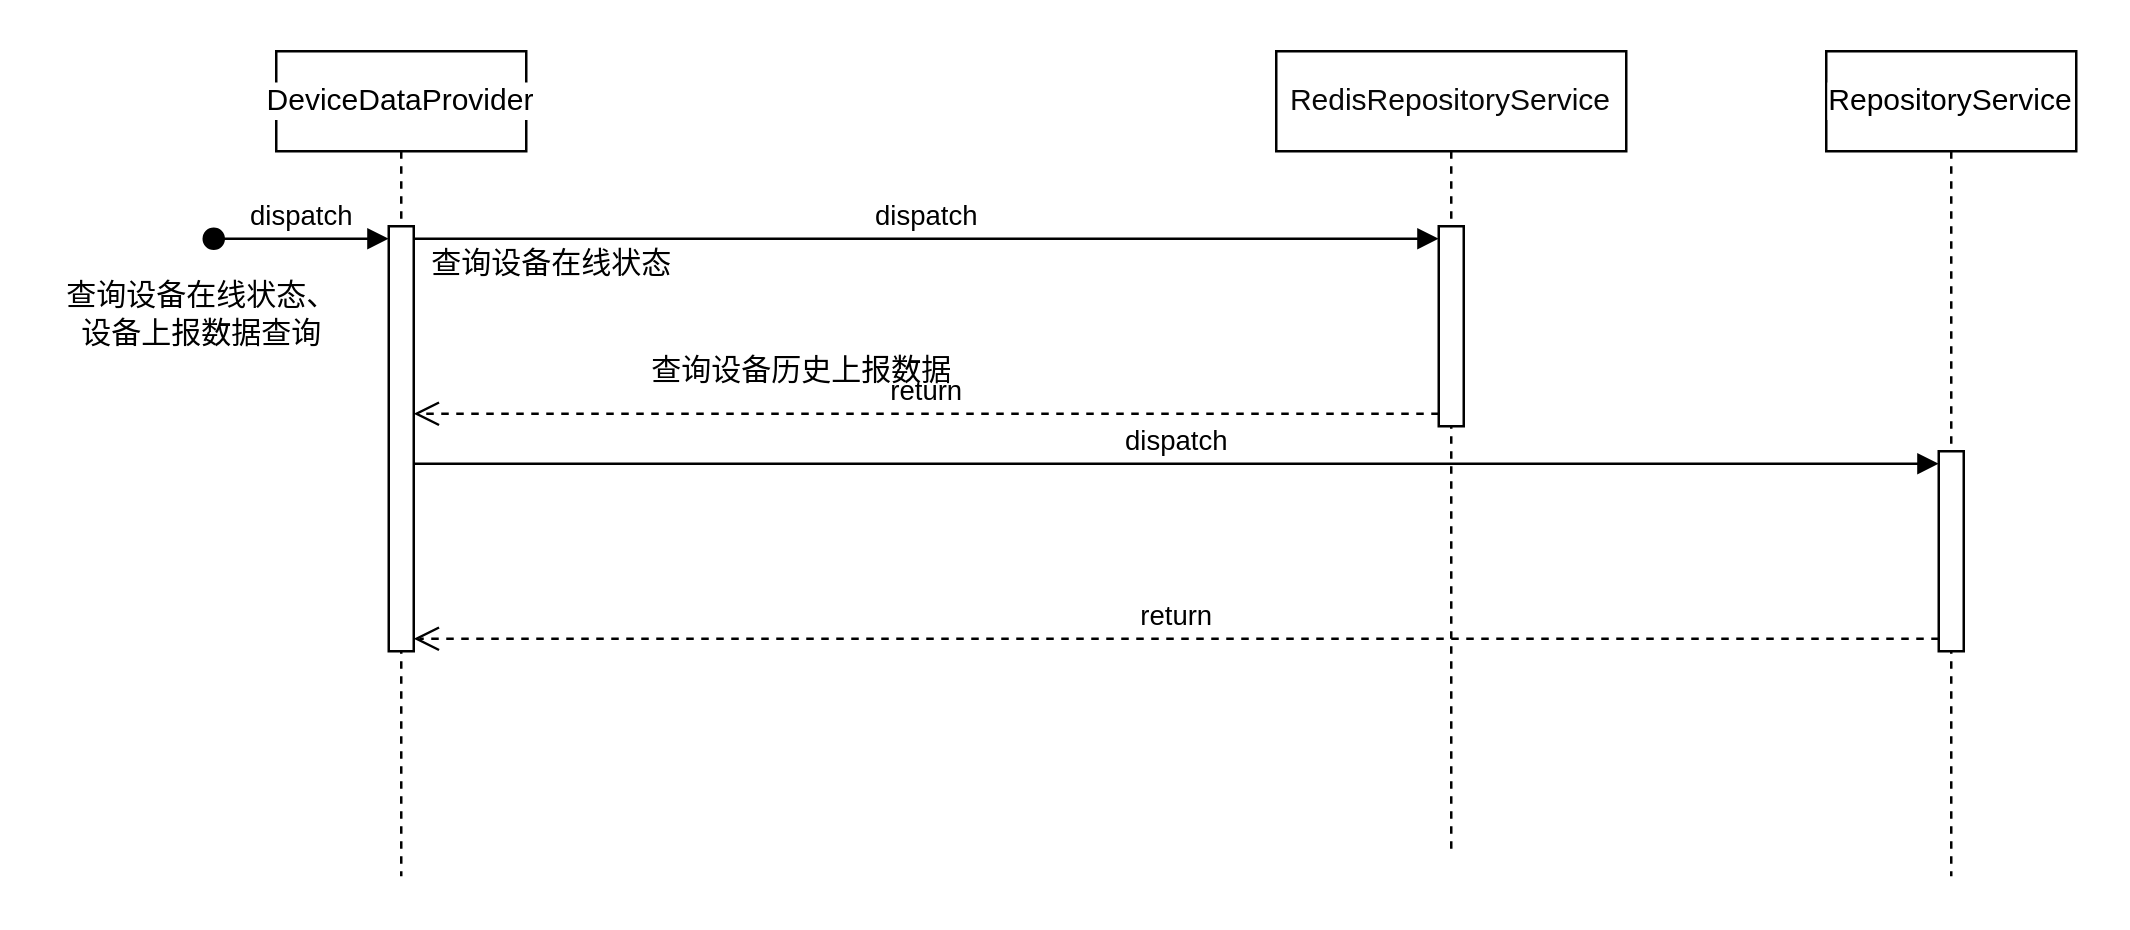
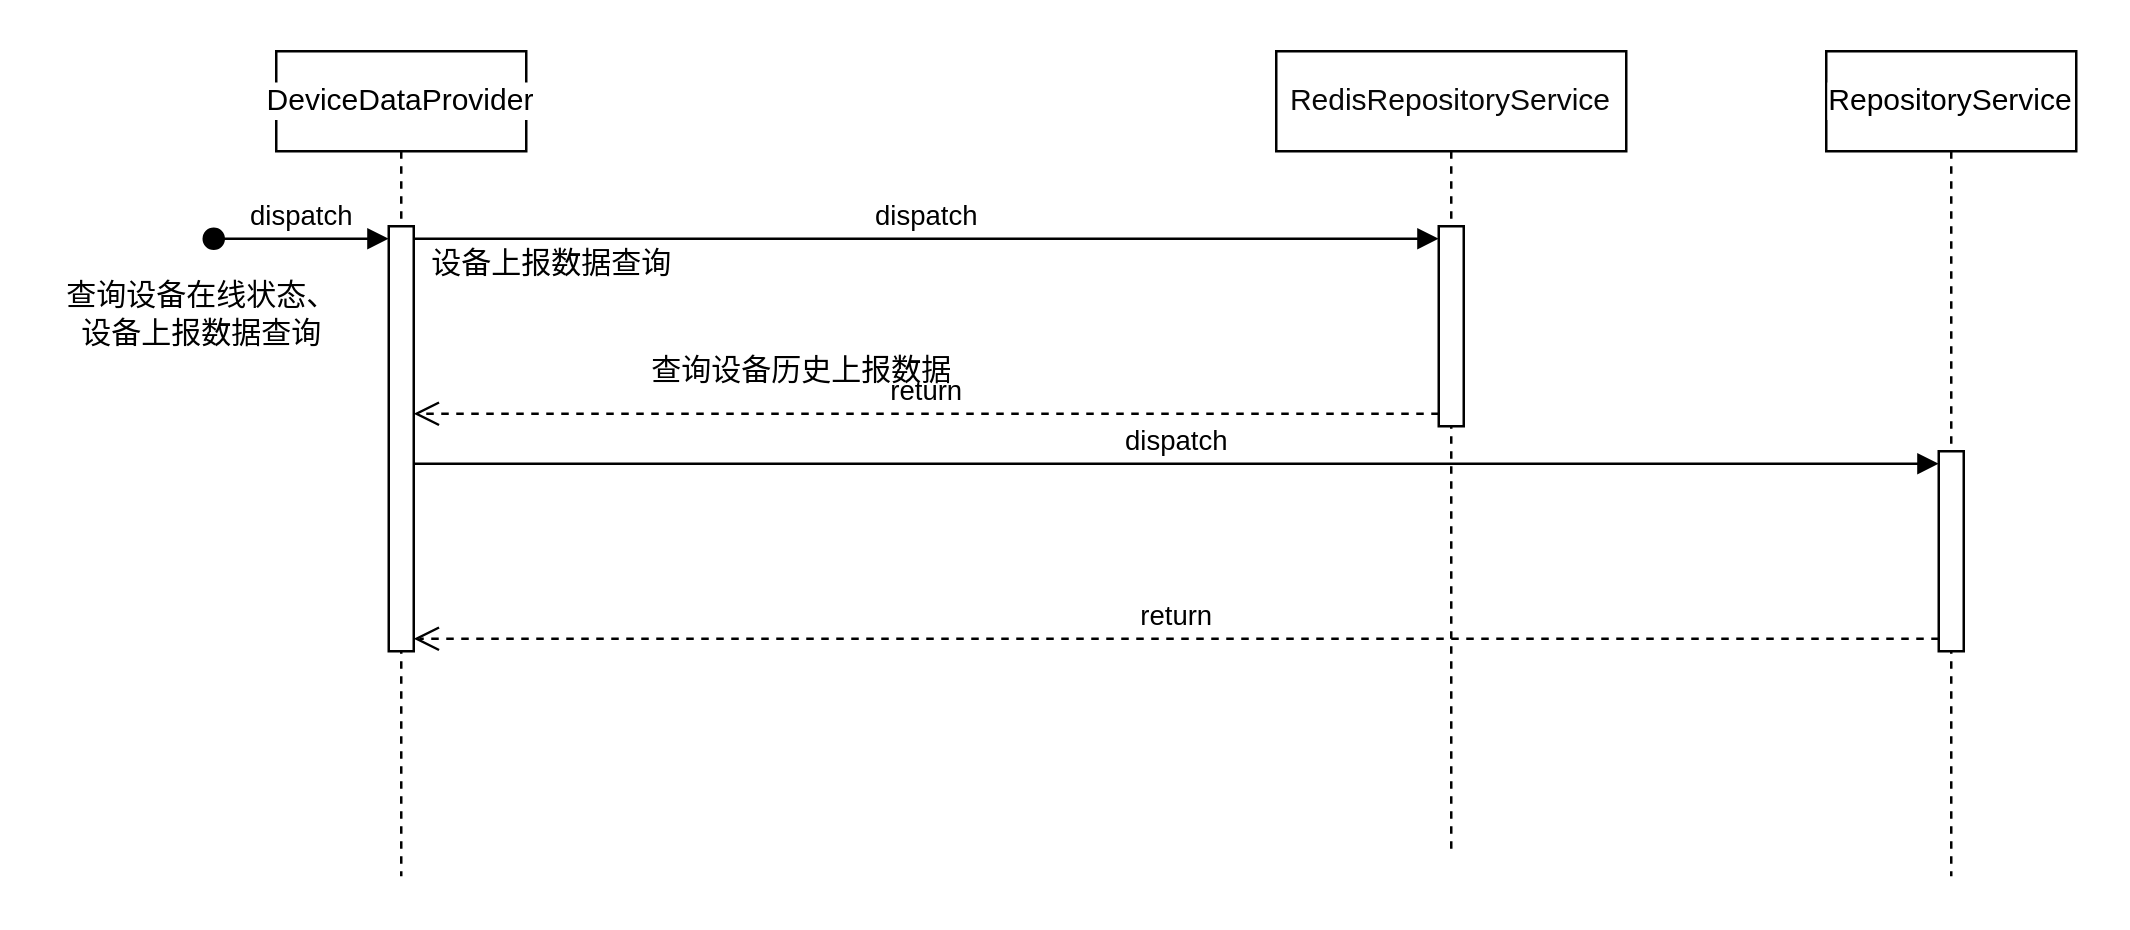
  <mxCell id="0" />
  <mxCell id="1" parent="0" />
  <mxCell id="2" value="&lt;div style=&quot;background-color:#ffffff;color:#080808&quot;&gt;&lt;pre style=&quot;&quot;&gt;&lt;font style=&quot;font-size: 12px;&quot; face=&quot;Helvetica&quot;&gt;RedisRepositoryService&lt;/font&gt;&lt;/pre&gt;&lt;/div&gt;" style="shape=umlLifeline;perimeter=lifelinePerimeter;whiteSpace=wrap;html=1;container=1;dropTarget=0;collapsible=0;recursiveResize=0;outlineConnect=0;portConstraint=eastwest;newEdgeStyle={&quot;curved&quot;:0,&quot;rounded&quot;:0};" parent="1" vertex="1"><mxGeometry x="510" y="20" width="140" height="320" as="geometry" /></mxCell>
  <mxCell id="3" value="" style="html=1;points=[[0,0,0,0,5],[0,1,0,0,-5],[1,0,0,0,5],[1,1,0,0,-5]];perimeter=orthogonalPerimeter;outlineConnect=0;targetShapes=umlLifeline;portConstraint=eastwest;newEdgeStyle={&quot;curved&quot;:0,&quot;rounded&quot;:0};" parent="2" vertex="1"><mxGeometry x="65" y="70" width="10" height="80" as="geometry" /></mxCell>
  <mxCell id="4" value="&lt;div style=&quot;background-color:#ffffff;color:#080808&quot;&gt;&lt;pre style=&quot;&quot;&gt;&lt;span style=&quot;color: rgb(0, 0, 0);&quot;&gt;&lt;font style=&quot;font-size: 12px;&quot; face=&quot;Helvetica&quot;&gt;RepositoryService&lt;/font&gt;&lt;/span&gt;&lt;/pre&gt;&lt;/div&gt;" style="shape=umlLifeline;perimeter=lifelinePerimeter;whiteSpace=wrap;html=1;container=1;dropTarget=0;collapsible=0;recursiveResize=0;outlineConnect=0;portConstraint=eastwest;newEdgeStyle={&quot;curved&quot;:0,&quot;rounded&quot;:0};" parent="1" vertex="1"><mxGeometry x="730" y="20" width="100" height="330" as="geometry" /></mxCell>
  <mxCell id="5" value="" style="html=1;points=[[0,0,0,0,5],[0,1,0,0,-5],[1,0,0,0,5],[1,1,0,0,-5]];perimeter=orthogonalPerimeter;outlineConnect=0;targetShapes=umlLifeline;portConstraint=eastwest;newEdgeStyle={&quot;curved&quot;:0,&quot;rounded&quot;:0};" parent="4" vertex="1"><mxGeometry x="45" y="160" width="10" height="80" as="geometry" /></mxCell>
  <mxCell id="6" value="&lt;div style=&quot;background-color:#ffffff;color:#080808&quot;&gt;&lt;pre style=&quot;&quot;&gt;&lt;span style=&quot;color: rgb(0, 0, 0);&quot;&gt;&lt;font style=&quot;font-size: 12px;&quot; face=&quot;Helvetica&quot;&gt;DeviceDataProvider&lt;/font&gt;&lt;/span&gt;&lt;/pre&gt;&lt;/div&gt;" style="shape=umlLifeline;perimeter=lifelinePerimeter;whiteSpace=wrap;html=1;container=1;dropTarget=0;collapsible=0;recursiveResize=0;outlineConnect=0;portConstraint=eastwest;newEdgeStyle={&quot;curved&quot;:0,&quot;rounded&quot;:0};" parent="1" vertex="1"><mxGeometry x="110" y="20" width="100" height="330" as="geometry" /></mxCell>
  <mxCell id="7" value="" style="html=1;points=[[0,0,0,0,5],[0,1,0,0,-5],[1,0,0,0,5],[1,1,0,0,-5]];perimeter=orthogonalPerimeter;outlineConnect=0;targetShapes=umlLifeline;portConstraint=eastwest;newEdgeStyle={&quot;curved&quot;:0,&quot;rounded&quot;:0};" parent="6" vertex="1"><mxGeometry x="45" y="70" width="10" height="170" as="geometry" /></mxCell>
  <mxCell id="8" value="dispatch" style="html=1;verticalAlign=bottom;startArrow=oval;endArrow=block;startSize=8;curved=0;rounded=0;entryX=0;entryY=0;entryDx=0;entryDy=5;" parent="6" target="7" edge="1"><mxGeometry relative="1" as="geometry"><mxPoint x="-25" y="75" as="sourcePoint" /></mxGeometry></mxCell>
  <mxCell id="9" value="查询设备在线状态、&lt;div&gt;设备上报数据查询&lt;/div&gt;" style="text;html=1;align=center;verticalAlign=middle;resizable=0;points=[];autosize=1;strokeColor=none;fillColor=none;" parent="1" vertex="1"><mxGeometry x="20" y="105" width="120" height="40" as="geometry" /></mxCell>
  <mxCell id="10" value="dispatch" style="html=1;verticalAlign=bottom;endArrow=block;curved=0;rounded=0;entryX=0;entryY=0;entryDx=0;entryDy=5;exitX=1;exitY=0;exitDx=0;exitDy=5;exitPerimeter=0;" parent="1" source="7" target="3" edge="1"><mxGeometry relative="1" as="geometry"><mxPoint x="505" y="90" as="sourcePoint" /></mxGeometry></mxCell>
  <mxCell id="11" value="return" style="html=1;verticalAlign=bottom;endArrow=open;dashed=1;endSize=8;curved=0;rounded=0;exitX=0;exitY=1;exitDx=0;exitDy=-5;" parent="1" source="3" target="7" edge="1"><mxGeometry relative="1" as="geometry"><mxPoint x="505" y="160" as="targetPoint" /></mxGeometry></mxCell>
- <mxCell id="12" value="查询设备在线状态" style="text;html=1;align=center;verticalAlign=middle;resizable=0;points=[];autosize=1;strokeColor=none;fillColor=none;" parent="1" vertex="1"><mxGeometry x="160" y="90" width="120" height="30" as="geometry" /></mxCell>
+ <mxCell id="12" value="设备上报数据查询" style="text;html=1;align=center;verticalAlign=middle;resizable=0;points=[];autosize=1;strokeColor=none;fillColor=none;" parent="1" vertex="1"><mxGeometry x="160" y="90" width="120" height="30" as="geometry" /></mxCell>
  <mxCell id="13" value="dispatch" style="html=1;verticalAlign=bottom;endArrow=block;curved=0;rounded=0;entryX=0;entryY=0;entryDx=0;entryDy=5;" parent="1" source="7" target="5" edge="1"><mxGeometry relative="1" as="geometry"><mxPoint x="705" y="185" as="sourcePoint" /></mxGeometry></mxCell>
  <mxCell id="14" value="return" style="html=1;verticalAlign=bottom;endArrow=open;dashed=1;endSize=8;curved=0;rounded=0;exitX=0;exitY=1;exitDx=0;exitDy=-5;" parent="1" source="5" target="7" edge="1"><mxGeometry relative="1" as="geometry"><mxPoint x="705" y="255" as="targetPoint" /></mxGeometry></mxCell>
  <mxCell id="15" value="查询设备历史上报数据" style="text;html=1;align=center;verticalAlign=middle;resizable=0;points=[];autosize=1;strokeColor=none;fillColor=none;" parent="1" vertex="1"><mxGeometry x="250" y="133" width="140" height="30" as="geometry" /></mxCell>
